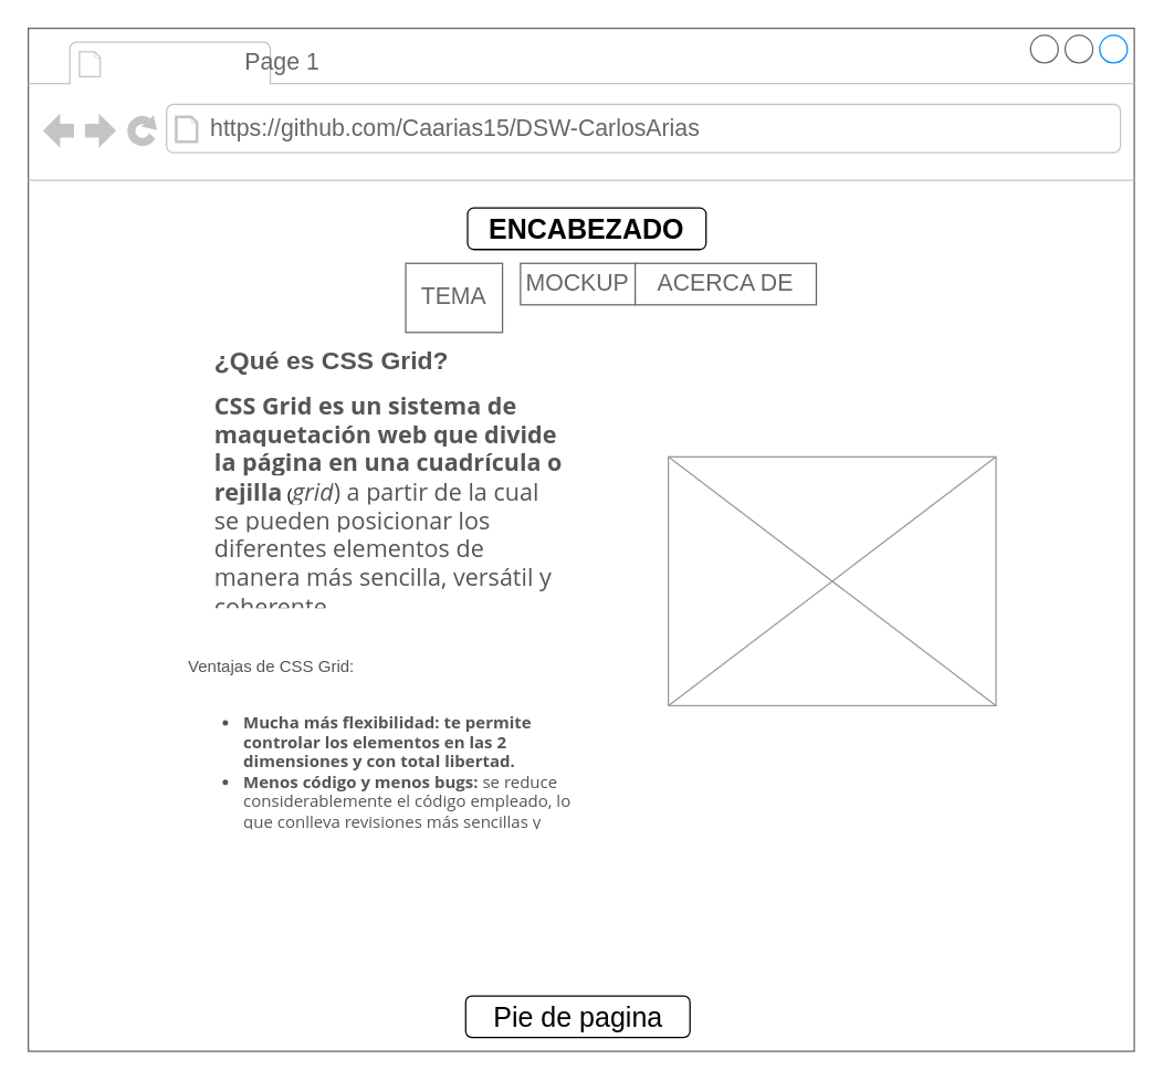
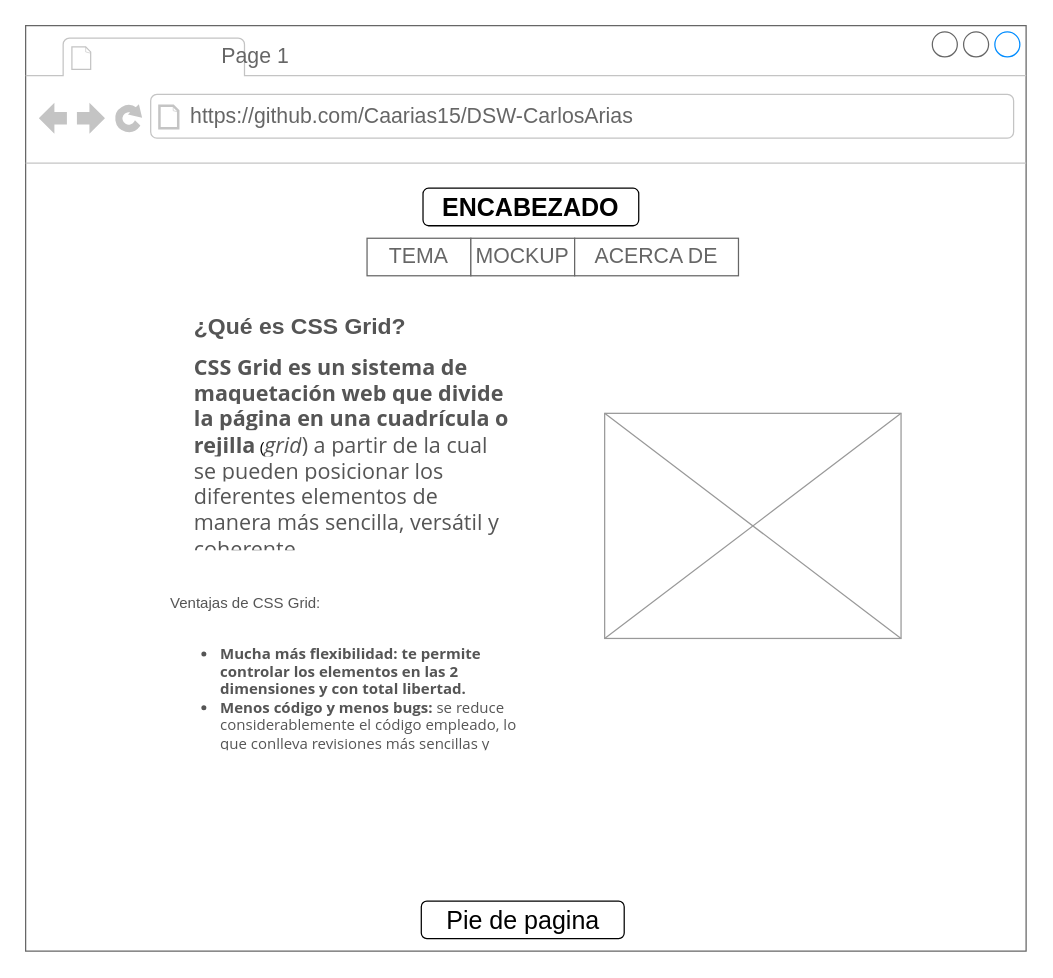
  <mxCell id="0" />
  <mxCell id="1" parent="0" />
  <mxCell id="2" value="" style="strokeWidth=1;shadow=0;dashed=0;align=center;html=1;shape=mxgraph.mockup.containers.browserWindow;rSize=0;strokeColor=#666666;strokeColor2=#008cff;strokeColor3=#c4c4c4;mainText=,;recursiveResize=0;" parent="1" vertex="1"><mxGeometry x="20" y="20" width="800" height="740" as="geometry" /></mxCell>
  <mxCell id="3" value="Page 1" style="strokeWidth=1;shadow=0;dashed=0;align=center;html=1;shape=mxgraph.mockup.containers.anchor;fontSize=17;fontColor=#666666;align=left;whiteSpace=wrap;" parent="2" vertex="1"><mxGeometry x="155" y="12" width="110" height="26" as="geometry" /></mxCell>
  <mxCell id="4" value="https://github.com/Caarias15/DSW-CarlosArias" style="strokeWidth=1;shadow=0;dashed=0;align=center;html=1;shape=mxgraph.mockup.containers.anchor;rSize=0;fontSize=17;fontColor=#666666;align=left;" parent="2" vertex="1"><mxGeometry x="130" y="60" width="250" height="26" as="geometry" /></mxCell>
  <mxCell id="5" value="ENCABEZADO" style="text;html=1;strokeColor=none;fillColor=none;align=center;verticalAlign=middle;whiteSpace=wrap;rounded=0;strokeWidth=1;fontStyle=1;fontSize=20;" parent="2" vertex="1"><mxGeometry x="264" y="130" width="280" height="30" as="geometry" /></mxCell>
  <mxCell id="6" value="Pie de pagina" style="text;html=1;strokeColor=none;fillColor=none;align=center;verticalAlign=middle;whiteSpace=wrap;rounded=0;fontSize=20;" parent="2" vertex="1"><mxGeometry x="297.5" y="700" width="200" height="30" as="geometry" /></mxCell>
- <mxCell id="7" value="TEMA" style="strokeColor=inherit;fillColor=inherit;gradientColor=inherit;strokeWidth=1;shadow=0;dashed=0;align=center;html=1;shape=mxgraph.mockup.forms.rrect;rSize=0;fontSize=17;fontColor=#666666;whiteSpace=wrap;" parent="2" vertex="1"><mxGeometry x="273" y="170" width="70" height="50" as="geometry" /></mxCell>
+ <mxCell id="7" value="TEMA" style="strokeColor=inherit;fillColor=inherit;gradientColor=inherit;strokeWidth=1;shadow=0;dashed=0;align=center;html=1;shape=mxgraph.mockup.forms.rrect;rSize=0;fontSize=17;fontColor=#666666;whiteSpace=wrap;" parent="2" vertex="1"><mxGeometry x="273" y="170" width="83" height="30" as="geometry" /></mxCell>
  <mxCell id="8" value="MOCKUP" style="strokeColor=inherit;fillColor=inherit;gradientColor=inherit;strokeWidth=1;shadow=0;dashed=0;align=center;html=1;shape=mxgraph.mockup.forms.rrect;rSize=0;fontSize=17;fontColor=#666666;whiteSpace=wrap;" parent="2" vertex="1"><mxGeometry x="356" y="170" width="83" height="30" as="geometry" /></mxCell>
  <mxCell id="9" value="ACERCA DE" style="strokeColor=inherit;fillColor=inherit;gradientColor=inherit;strokeWidth=1;shadow=0;dashed=0;align=center;html=1;shape=mxgraph.mockup.forms.rrect;rSize=0;fontSize=17;fontColor=#666666;whiteSpace=wrap;" parent="2" vertex="1"><mxGeometry x="439" y="170" width="131" height="30" as="geometry" /></mxCell>
  <mxCell id="10" value="&lt;h2 style=&quot;color: rgb(85, 85, 85); font-family: var(--tw-font-1); line-height: 1.2; font-size: clamp(16.5px, 1.031rem + (1vw - 7.68px) * 0.661, 22px); margin-block: 1.5rem 0px; margin-top: var(--wp--custom--spacing--tw-margin-medium); background-color: rgb(255, 255, 255);&quot;&gt;¿Qué es CSS Grid?&lt;/h2&gt;&lt;p&gt;&lt;strong style=&quot;color: rgb(85, 85, 85); font-family: &amp;quot;Open Sans&amp;quot;, sans-serif; font-size: 17.229px; background-color: rgb(255, 255, 255);&quot;&gt;CSS Grid es un sistema de maquetación web que divide la página en una cuadrícula o rejilla&lt;/strong&gt;&amp;nbsp;(&lt;em style=&quot;color: rgb(85, 85, 85); font-family: &amp;quot;Open Sans&amp;quot;, sans-serif; font-size: 17.229px; background-color: rgb(255, 255, 255);&quot;&gt;grid&lt;/em&gt;&lt;span style=&quot;color: rgb(85, 85, 85); font-family: &amp;quot;Open Sans&amp;quot;, sans-serif; font-size: 17.229px; background-color: rgb(255, 255, 255);&quot;&gt;) a partir de la cual se pueden posicionar los diferentes elementos de manera más sencilla, versátil y coherente.&lt;/span&gt;&lt;br&gt;&lt;/p&gt;" style="text;html=1;strokeColor=none;fillColor=none;spacing=5;spacingTop=-20;whiteSpace=wrap;overflow=hidden;rounded=0;" parent="2" vertex="1"><mxGeometry x="130" y="240" width="263.5" height="180" as="geometry" /></mxCell>
  <mxCell id="11" value="" style="verticalLabelPosition=bottom;shadow=0;dashed=0;align=center;html=1;verticalAlign=top;strokeWidth=1;shape=mxgraph.mockup.graphics.simpleIcon;strokeColor=#999999;" parent="2" vertex="1"><mxGeometry x="463" y="310" width="237" height="180" as="geometry" /></mxCell>
  <mxCell id="12" value="" style="rounded=1;whiteSpace=wrap;html=1;fillColor=none;" parent="2" vertex="1"><mxGeometry x="317.75" y="130" width="172.5" height="30" as="geometry" /></mxCell>
  <mxCell id="13" value="" style="rounded=1;whiteSpace=wrap;html=1;fillColor=none;" parent="2" vertex="1"><mxGeometry x="316.38" y="700" width="162.25" height="30" as="geometry" /></mxCell>
  <mxCell id="14" value="&lt;h2 style=&quot;color: rgb(85, 85, 85); font-family: var(--tw-font-1); line-height: 1.2; margin-block: 1.5rem 0px; margin-top: 0px; background-color: rgb(255, 255, 255);&quot;&gt;&lt;font style=&quot;font-size: 12px; font-weight: normal;&quot;&gt;Ventajas de CSS Grid:&lt;/font&gt;&lt;/h2&gt;&lt;h1 style=&quot;&quot;&gt;&lt;ul style=&quot;box-sizing: border-box; margin-block: 1.5rem 0px; color: rgb(85, 85, 85); font-family: &amp;quot;Open Sans&amp;quot;, sans-serif; background-color: rgb(255, 255, 255); font-size: 12px;&quot;&gt;&lt;li style=&quot;&quot;&gt;&lt;font style=&quot;font-size: 12px;&quot;&gt;&lt;strong&gt;Mucha más flexibilidad:&amp;nbsp;&lt;/strong&gt;te permite controlar los elementos en las 2 dimensiones y con total libertad.&lt;/font&gt;&lt;/li&gt;&lt;li style=&quot;font-weight: 400;&quot;&gt;&lt;font style=&quot;font-size: 12px;&quot;&gt;&lt;strong style=&quot;&quot;&gt;Menos código y menos bugs:&amp;nbsp;&lt;/strong&gt;se reduce considerablemente el código empleado, lo que conlleva revisiones más sencillas y menor probabilidad de bugs.&lt;/font&gt;&lt;/li&gt;&lt;/ul&gt;&lt;/h1&gt;" style="text;html=1;strokeColor=none;fillColor=none;spacing=5;spacingTop=-20;whiteSpace=wrap;overflow=hidden;rounded=0;" parent="2" vertex="1"><mxGeometry x="110.63" y="460" width="302.25" height="120" as="geometry" /></mxCell>
